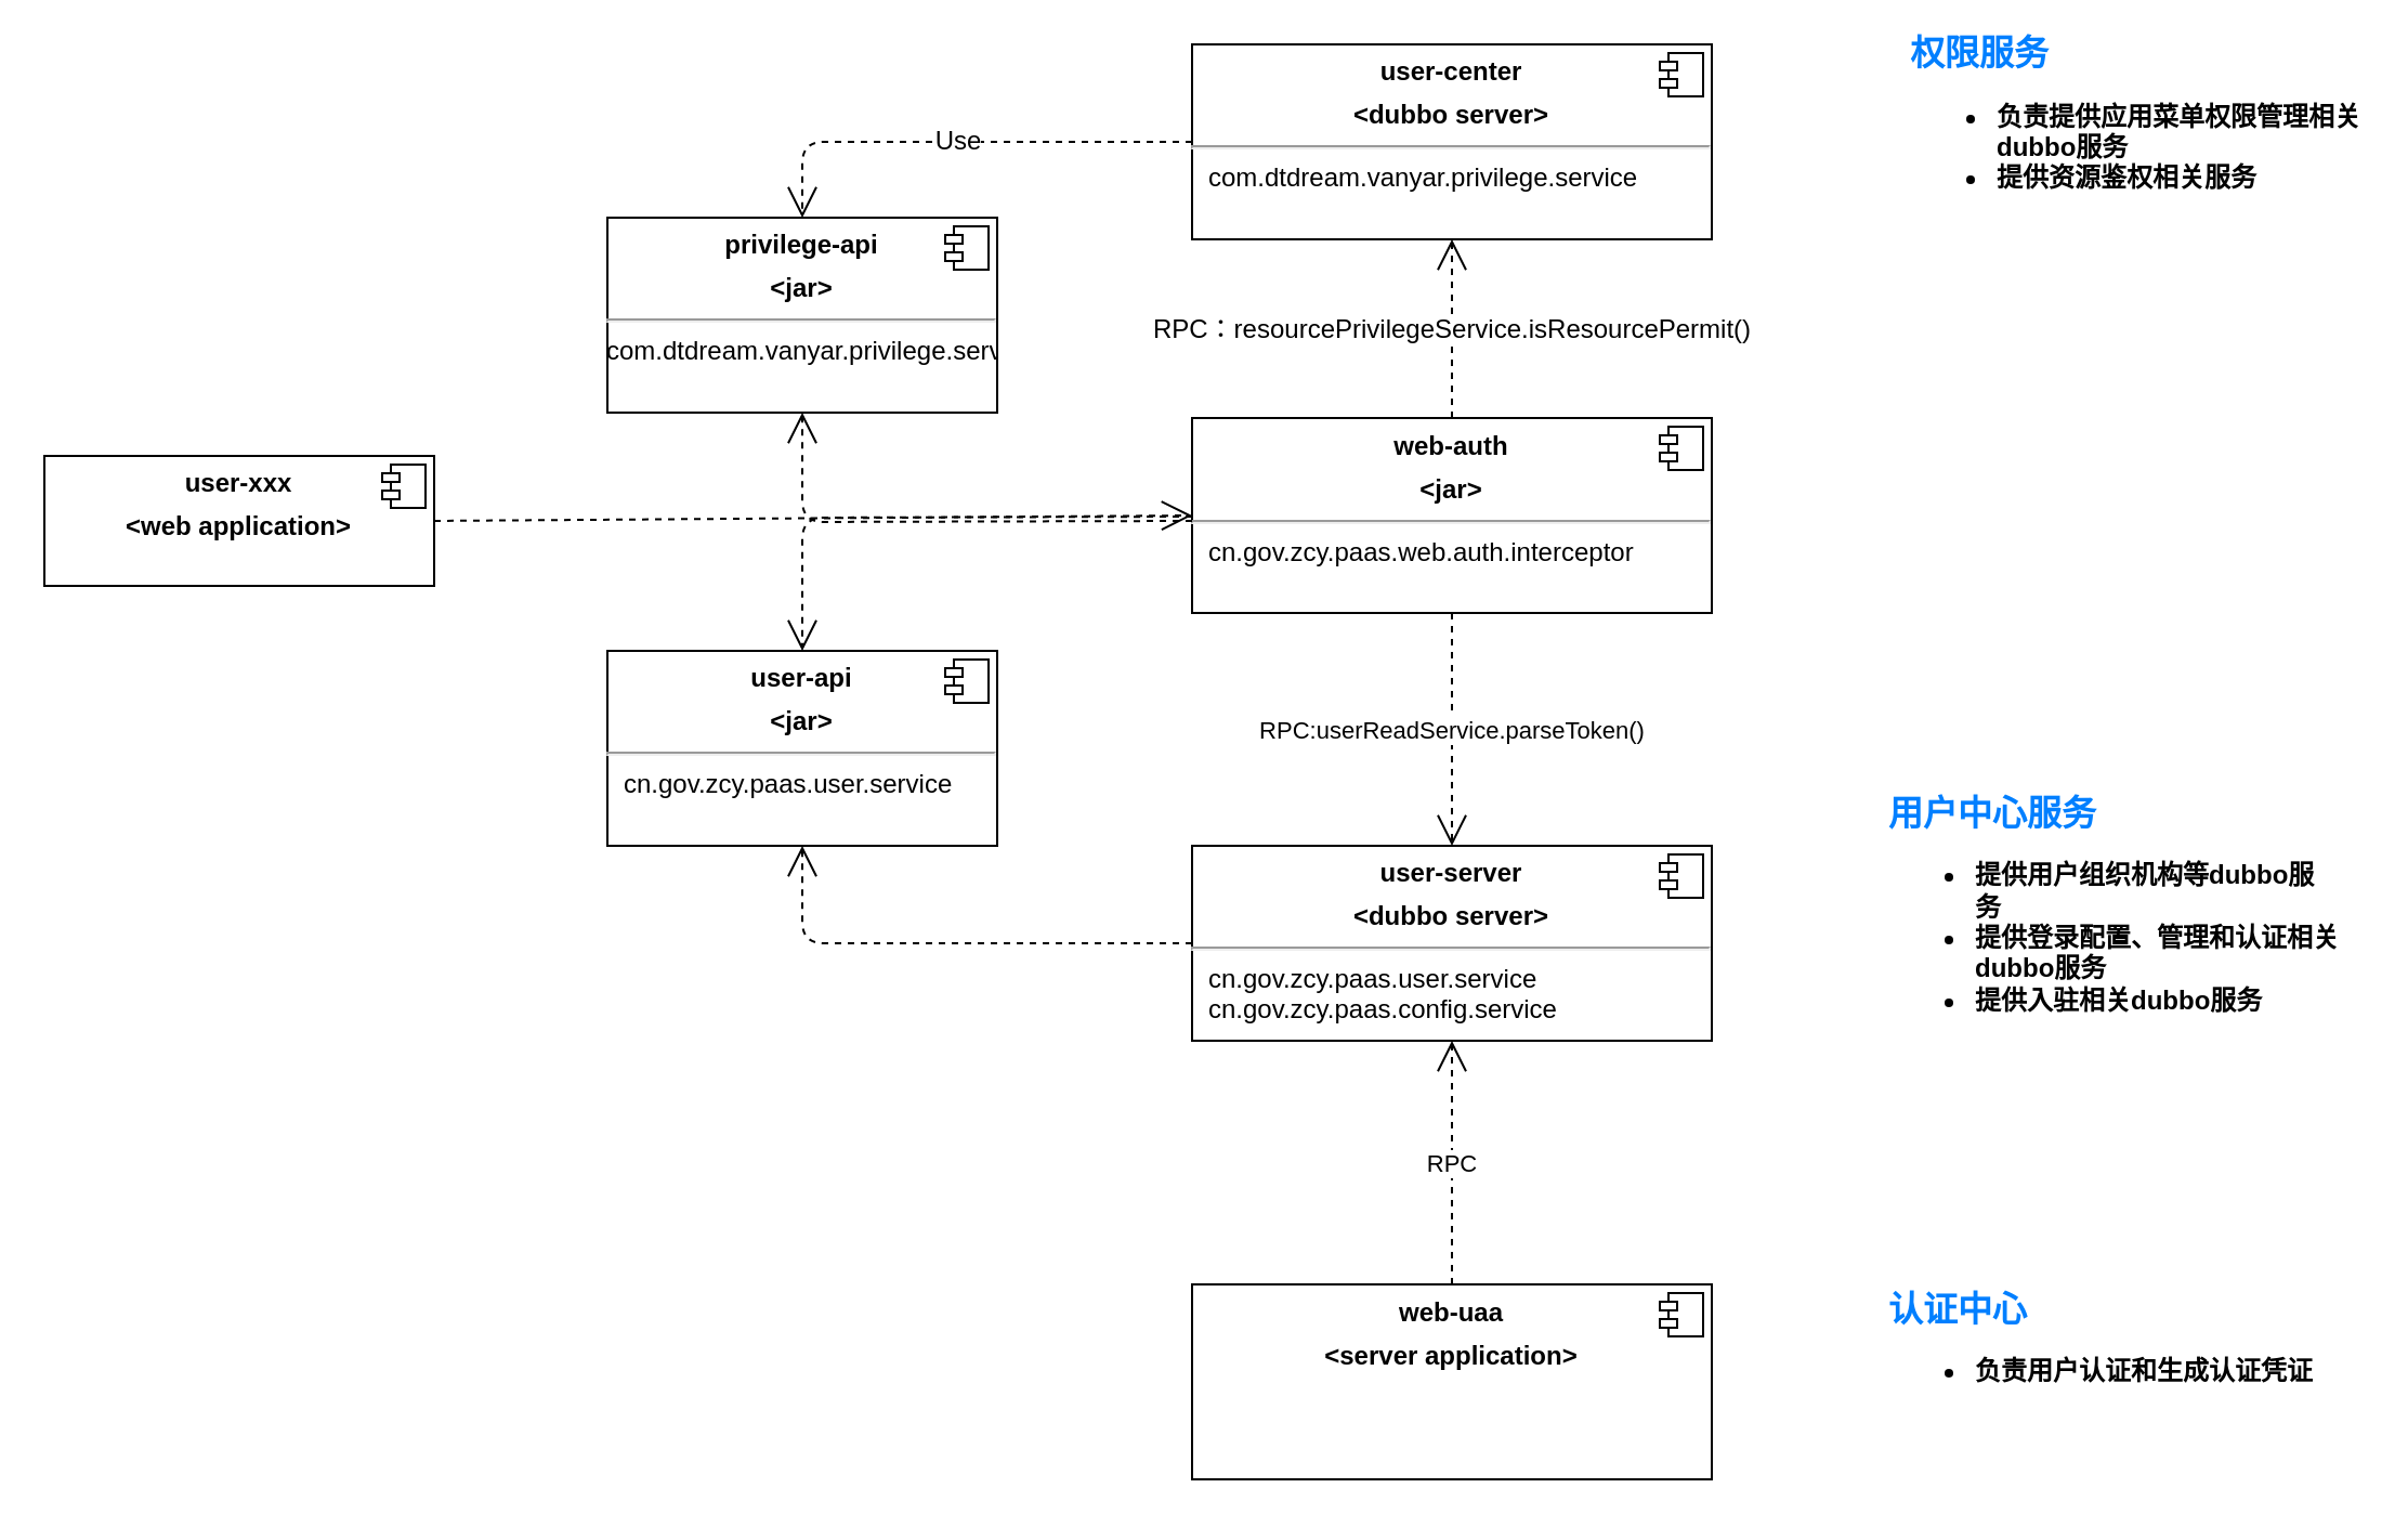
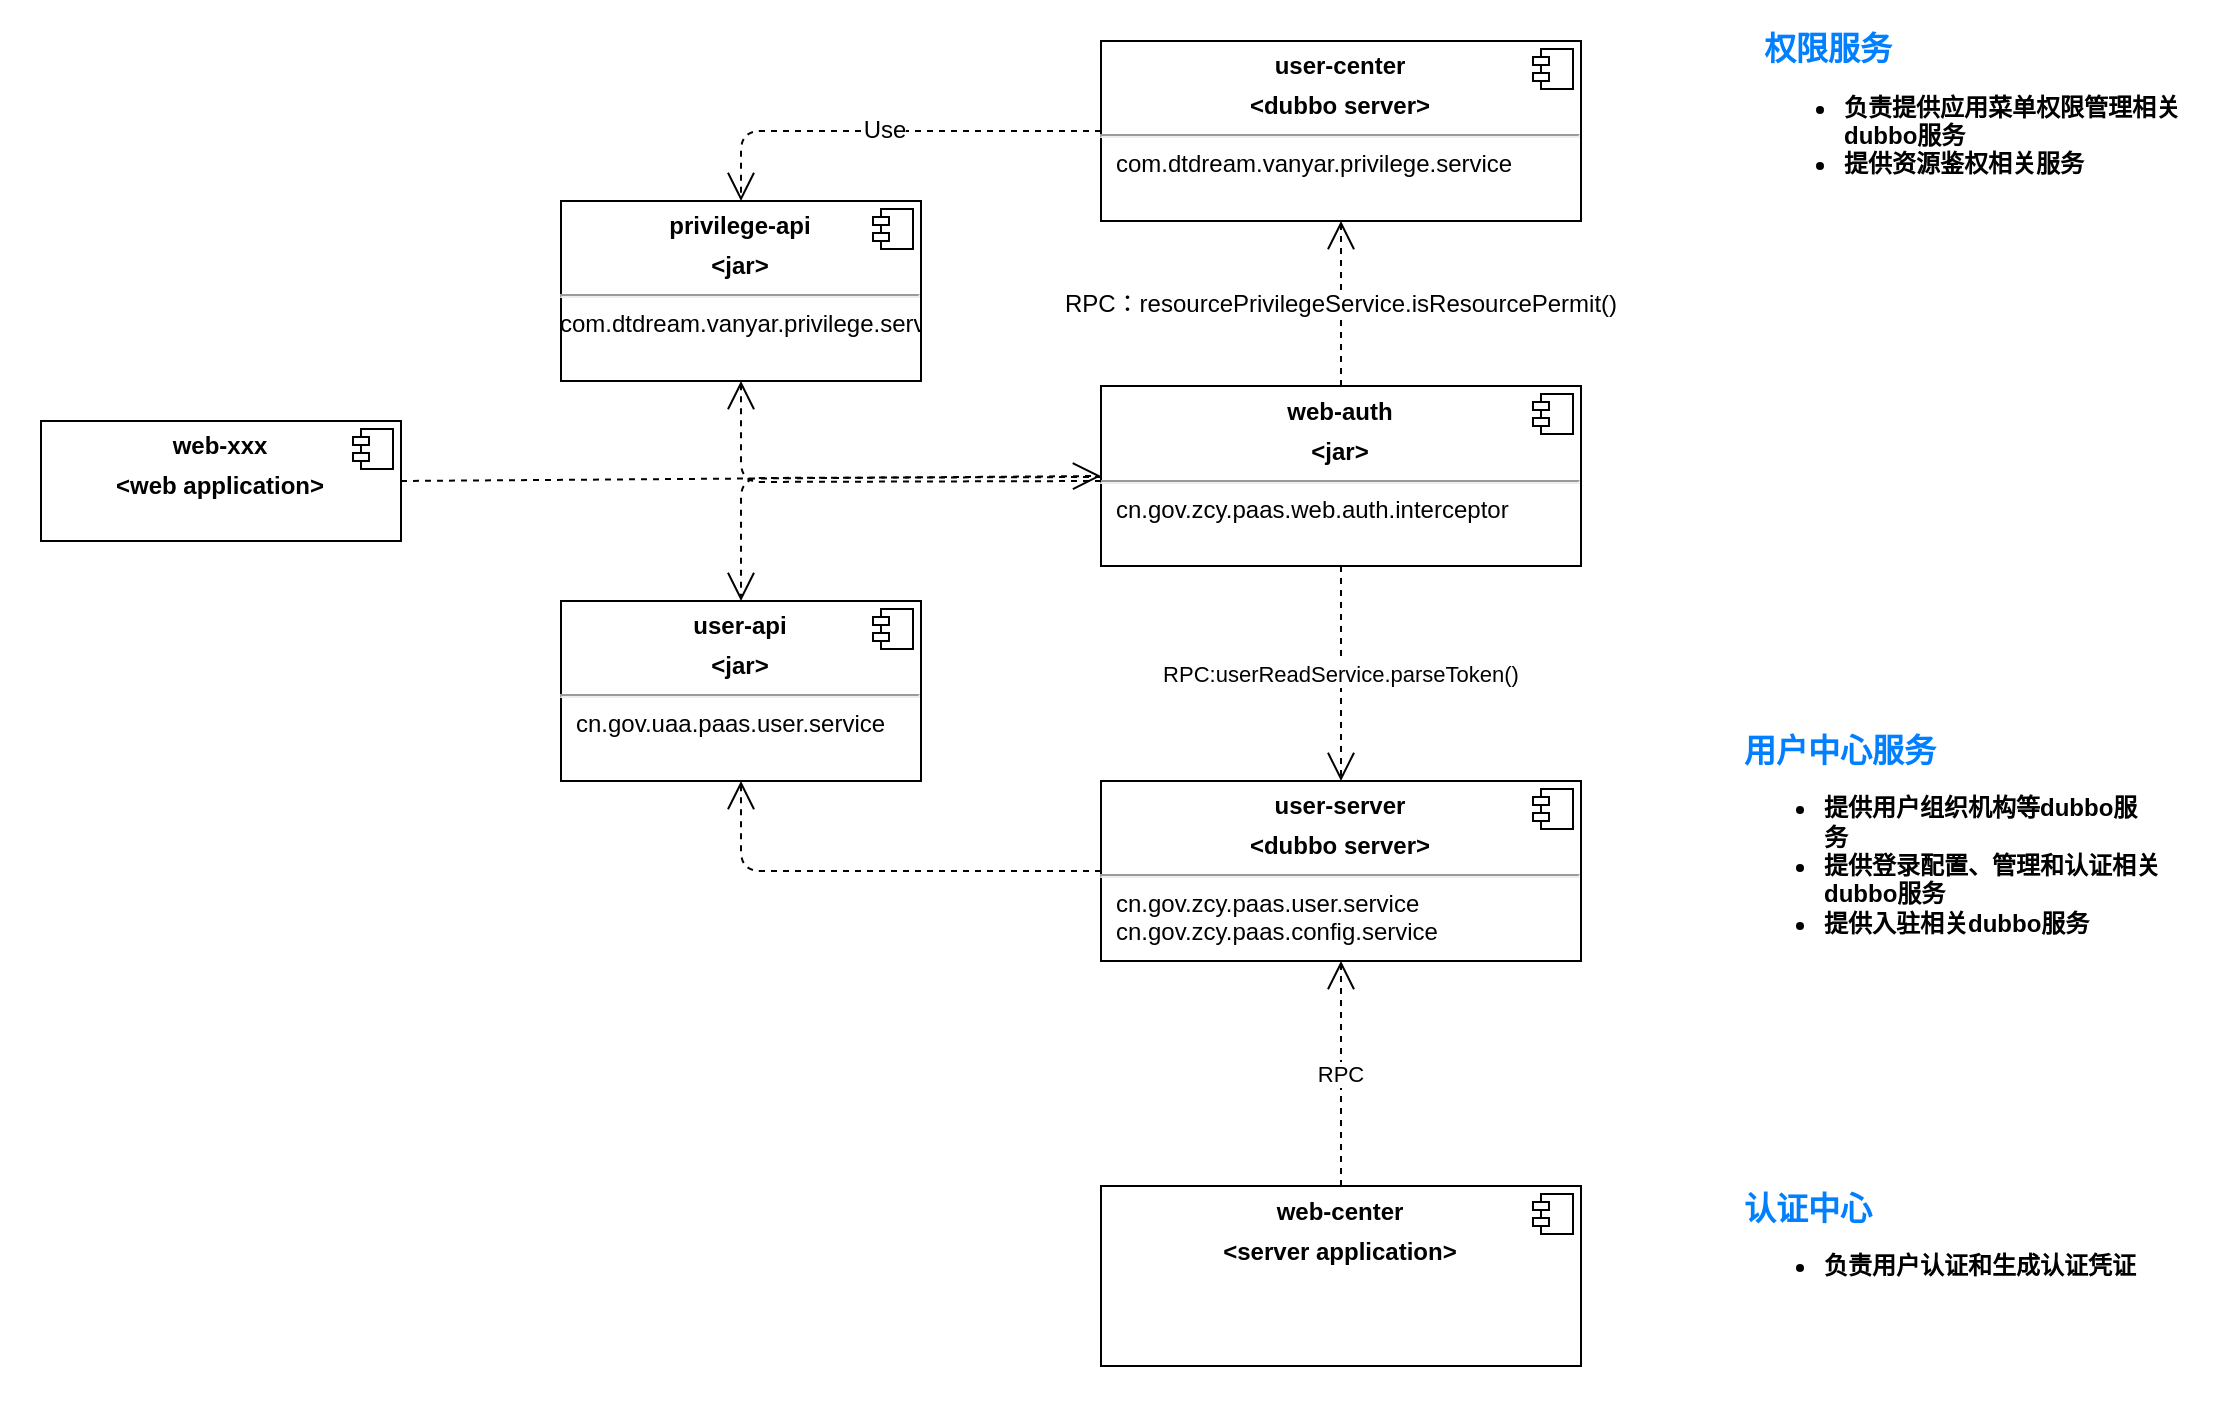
  <mxCell id="0" />
  <mxCell id="1" parent="0" />
  <mxCell id="2" value="&lt;p style=&quot;margin: 0px ; margin-top: 6px ; text-align: center&quot;&gt;&lt;b&gt;user-server&lt;/b&gt;&lt;/p&gt;&lt;p style=&quot;margin: 0px ; margin-top: 6px ; text-align: center&quot;&gt;&lt;b&gt;&amp;lt;dubbo server&amp;gt;&lt;/b&gt;&lt;/p&gt;&lt;hr&gt;&lt;p style=&quot;margin: 0px ; margin-left: 8px&quot;&gt;cn.gov.zcy.paas.user.service&lt;br&gt;&lt;/p&gt;&lt;p style=&quot;margin: 0px ; margin-left: 8px&quot;&gt;cn.gov.zcy.paas.config.service&lt;br&gt;&lt;/p&gt;" style="align=left;overflow=fill;html=1;dropTarget=0;" parent="1" vertex="1"><mxGeometry x="550" y="390" width="240" height="90" as="geometry" /></mxCell>
  <mxCell id="3" value="" style="shape=component;jettyWidth=8;jettyHeight=4;" parent="2" vertex="1"><mxGeometry x="1" width="20" height="20" relative="1" as="geometry"><mxPoint x="-24" y="4" as="offset" /></mxGeometry></mxCell>
  <mxCell id="4" value="&lt;p style=&quot;margin: 0px ; margin-top: 6px ; text-align: center&quot;&gt;&lt;b&gt;web-auth&lt;/b&gt;&lt;/p&gt;&lt;p style=&quot;margin: 0px ; margin-top: 6px ; text-align: center&quot;&gt;&lt;b&gt;&amp;lt;jar&amp;gt;&lt;/b&gt;&lt;/p&gt;&lt;hr&gt;&lt;p style=&quot;margin: 0px ; margin-left: 8px&quot;&gt;cn.gov.zcy.paas.web.auth.interceptor&lt;br&gt;&lt;/p&gt;&lt;p style=&quot;margin: 0px ; margin-left: 8px&quot;&gt;&lt;br&gt;&lt;/p&gt;" style="align=left;overflow=fill;html=1;dropTarget=0;" parent="1" vertex="1"><mxGeometry x="550" y="192.5" width="240" height="90" as="geometry" /></mxCell>
  <mxCell id="5" value="" style="shape=component;jettyWidth=8;jettyHeight=4;" parent="4" vertex="1"><mxGeometry x="1" width="20" height="20" relative="1" as="geometry"><mxPoint x="-24" y="4" as="offset" /></mxGeometry></mxCell>
- <mxCell id="6" value="&lt;p style=&quot;margin: 0px ; margin-top: 6px ; text-align: center&quot;&gt;&lt;b&gt;user-api&lt;/b&gt;&lt;/p&gt;&lt;p style=&quot;margin: 0px ; margin-top: 6px ; text-align: center&quot;&gt;&lt;b&gt;&amp;lt;jar&amp;gt;&lt;/b&gt;&lt;/p&gt;&lt;hr&gt;&lt;p style=&quot;margin: 0px ; margin-left: 8px&quot;&gt;cn.gov.zcy.paas.user.service&lt;br&gt;&lt;/p&gt;" style="align=left;overflow=fill;html=1;dropTarget=0;" parent="1" vertex="1"><mxGeometry x="280" y="300" width="180" height="90" as="geometry" /></mxCell>
+ <mxCell id="6" value="&lt;p style=&quot;margin: 0px ; margin-top: 6px ; text-align: center&quot;&gt;&lt;b&gt;user-api&lt;/b&gt;&lt;/p&gt;&lt;p style=&quot;margin: 0px ; margin-top: 6px ; text-align: center&quot;&gt;&lt;b&gt;&amp;lt;jar&amp;gt;&lt;/b&gt;&lt;/p&gt;&lt;hr&gt;&lt;p style=&quot;margin: 0px ; margin-left: 8px&quot;&gt;cn.gov.uaa.paas.user.service&lt;br&gt;&lt;/p&gt;" style="align=left;overflow=fill;html=1;dropTarget=0;" parent="1" vertex="1"><mxGeometry x="280" y="300" width="180" height="90" as="geometry" /></mxCell>
  <mxCell id="7" value="" style="shape=component;jettyWidth=8;jettyHeight=4;" parent="6" vertex="1"><mxGeometry x="1" width="20" height="20" relative="1" as="geometry"><mxPoint x="-24" y="4" as="offset" /></mxGeometry></mxCell>
- <mxCell id="8" value="&lt;p style=&quot;margin: 0px ; margin-top: 6px ; text-align: center&quot;&gt;&lt;b&gt;user-xxx&lt;/b&gt;&lt;/p&gt;&lt;p style=&quot;margin: 0px ; margin-top: 6px ; text-align: center&quot;&gt;&lt;b&gt;&amp;lt;web application&amp;gt;&lt;/b&gt;&lt;/p&gt;" style="align=left;overflow=fill;html=1;dropTarget=0;" parent="1" vertex="1"><mxGeometry x="20" y="210" width="180" height="60" as="geometry" /></mxCell>
+ <mxCell id="8" value="&lt;p style=&quot;margin: 0px ; margin-top: 6px ; text-align: center&quot;&gt;&lt;b&gt;web-xxx&lt;/b&gt;&lt;/p&gt;&lt;p style=&quot;margin: 0px ; margin-top: 6px ; text-align: center&quot;&gt;&lt;b&gt;&amp;lt;web application&amp;gt;&lt;/b&gt;&lt;/p&gt;" style="align=left;overflow=fill;html=1;dropTarget=0;" parent="1" vertex="1"><mxGeometry x="20" y="210" width="180" height="60" as="geometry" /></mxCell>
  <mxCell id="9" value="" style="shape=component;jettyWidth=8;jettyHeight=4;" parent="8" vertex="1"><mxGeometry x="1" width="20" height="20" relative="1" as="geometry"><mxPoint x="-24" y="4" as="offset" /></mxGeometry></mxCell>
  <mxCell id="10" value="" style="endArrow=open;endSize=12;dashed=1;html=1;entryX=0.5;entryY=1;entryDx=0;entryDy=0;exitX=0;exitY=0.5;exitDx=0;exitDy=0;edgeStyle=orthogonalEdgeStyle;" parent="1" source="2" target="6" edge="1"><mxGeometry width="160" relative="1" as="geometry"><mxPoint x="310" y="540" as="sourcePoint" /><mxPoint x="470" y="540" as="targetPoint" /></mxGeometry></mxCell>
  <mxCell id="11" value="" style="endArrow=open;endSize=12;dashed=1;html=1;entryX=0.5;entryY=0;entryDx=0;entryDy=0;edgeStyle=orthogonalEdgeStyle;" parent="1" target="6" edge="1"><mxGeometry width="160" relative="1" as="geometry"><mxPoint x="550" y="238" as="sourcePoint" /><mxPoint x="320" y="240" as="targetPoint" /></mxGeometry></mxCell>
- <mxCell id="12" value="&lt;p style=&quot;margin: 0px ; margin-top: 6px ; text-align: center&quot;&gt;&lt;b&gt;web-uaa&lt;/b&gt;&lt;/p&gt;&lt;p style=&quot;margin: 0px ; margin-top: 6px ; text-align: center&quot;&gt;&lt;b&gt;&amp;lt;server application&amp;gt;&lt;/b&gt;&lt;/p&gt;&lt;p style=&quot;margin: 0px ; margin-left: 8px&quot;&gt;&lt;br&gt;&lt;/p&gt;" style="align=left;overflow=fill;html=1;dropTarget=0;" vertex="1" parent="1"><mxGeometry x="550" y="592.5" width="240" height="90" as="geometry" /></mxCell>
+ <mxCell id="12" value="&lt;p style=&quot;margin: 0px ; margin-top: 6px ; text-align: center&quot;&gt;&lt;b&gt;web-center&lt;/b&gt;&lt;/p&gt;&lt;p style=&quot;margin: 0px ; margin-top: 6px ; text-align: center&quot;&gt;&lt;b&gt;&amp;lt;server application&amp;gt;&lt;/b&gt;&lt;/p&gt;&lt;p style=&quot;margin: 0px ; margin-left: 8px&quot;&gt;&lt;br&gt;&lt;/p&gt;" style="align=left;overflow=fill;html=1;dropTarget=0;" vertex="1" parent="1"><mxGeometry x="550" y="592.5" width="240" height="90" as="geometry" /></mxCell>
  <mxCell id="13" value="" style="shape=component;jettyWidth=8;jettyHeight=4;" vertex="1" parent="12"><mxGeometry x="1" width="20" height="20" relative="1" as="geometry"><mxPoint x="-24" y="4" as="offset" /></mxGeometry></mxCell>
  <mxCell id="14" value="RPC:userReadService.parseToken()" style="endArrow=open;endSize=12;dashed=1;html=1;exitX=0.5;exitY=1;exitDx=0;exitDy=0;" edge="1" parent="1" source="4" target="2"><mxGeometry width="160" relative="1" as="geometry"><mxPoint x="410" y="470" as="sourcePoint" /><mxPoint x="570" y="470" as="targetPoint" /></mxGeometry></mxCell>
  <mxCell id="15" value="RPC" style="endArrow=open;endSize=12;dashed=1;html=1;exitX=0.5;exitY=0;exitDx=0;exitDy=0;" edge="1" parent="1" source="12" target="2"><mxGeometry width="160" relative="1" as="geometry"><mxPoint x="410" y="470" as="sourcePoint" /><mxPoint x="570" y="470" as="targetPoint" /></mxGeometry></mxCell>
  <mxCell id="16" value="&lt;font color=&quot;#007fff&quot; style=&quot;font-size: 16px&quot;&gt;认证中心&lt;/font&gt;&lt;br&gt;&lt;ul&gt;&lt;li&gt;负责用户认证和生成认证凭证&lt;/li&gt;&lt;/ul&gt;" style="text;html=1;strokeColor=none;fillColor=none;align=left;verticalAlign=middle;whiteSpace=wrap;rounded=0;fontSize=12;fontStyle=1" vertex="1" parent="1"><mxGeometry x="870" y="600" width="210" height="45" as="geometry" /></mxCell>
  <mxCell id="17" value="&lt;font color=&quot;#007fff&quot;&gt;&lt;span style=&quot;font-size: 16px&quot;&gt;用户中心服务&lt;/span&gt;&lt;/font&gt;&lt;br&gt;&lt;ul&gt;&lt;li&gt;提供用户组织机构等dubbo服务&lt;/li&gt;&lt;li&gt;提供登录配置、管理和认证相关dubbo服务&lt;/li&gt;&lt;li&gt;提供入驻相关dubbo服务&lt;/li&gt;&lt;/ul&gt;" style="text;html=1;strokeColor=none;fillColor=none;align=left;verticalAlign=middle;whiteSpace=wrap;rounded=0;fontSize=12;fontStyle=1" vertex="1" parent="1"><mxGeometry x="870" y="390" width="210" height="65" as="geometry" /></mxCell>
  <mxCell id="18" value="&lt;p style=&quot;margin: 0px ; margin-top: 6px ; text-align: center&quot;&gt;&lt;b&gt;user-center&lt;/b&gt;&lt;/p&gt;&lt;p style=&quot;margin: 0px ; margin-top: 6px ; text-align: center&quot;&gt;&lt;b&gt;&amp;lt;dubbo server&amp;gt;&lt;/b&gt;&lt;/p&gt;&lt;hr&gt;&lt;p style=&quot;margin: 0px ; margin-left: 8px&quot;&gt;com.dtdream.vanyar.privilege.service&lt;br&gt;&lt;/p&gt;" style="align=left;overflow=fill;html=1;dropTarget=0;" vertex="1" parent="1"><mxGeometry x="550" y="20" width="240" height="90" as="geometry" /></mxCell>
  <mxCell id="19" value="" style="shape=component;jettyWidth=8;jettyHeight=4;" vertex="1" parent="18"><mxGeometry x="1" width="20" height="20" relative="1" as="geometry"><mxPoint x="-24" y="4" as="offset" /></mxGeometry></mxCell>
  <mxCell id="20" value="RPC：resourcePrivilegeService.isResourcePermit()" style="endArrow=open;endSize=12;dashed=1;html=1;fontSize=12;exitX=0.5;exitY=0;exitDx=0;exitDy=0;entryX=0.5;entryY=1;entryDx=0;entryDy=0;" edge="1" parent="1" source="4" target="18"><mxGeometry width="160" relative="1" as="geometry"><mxPoint x="850" y="300" as="sourcePoint" /><mxPoint x="1010" y="300" as="targetPoint" /></mxGeometry></mxCell>
  <mxCell id="21" value="&lt;font color=&quot;#007fff&quot;&gt;&lt;span style=&quot;font-size: 16px&quot;&gt;权限服务&lt;/span&gt;&lt;/font&gt;&lt;br&gt;&lt;ul&gt;&lt;li&gt;负责提供应用菜单权限管理相关dubbo服务&lt;/li&gt;&lt;li&gt;提供资源鉴权相关服务&lt;/li&gt;&lt;/ul&gt;" style="text;html=1;strokeColor=none;fillColor=none;align=left;verticalAlign=middle;whiteSpace=wrap;rounded=0;fontSize=12;fontStyle=1" vertex="1" parent="1"><mxGeometry x="880" y="25" width="210" height="65" as="geometry" /></mxCell>
  <mxCell id="22" value="" style="endArrow=open;endSize=12;dashed=1;html=1;fontSize=12;exitX=1;exitY=0.5;exitDx=0;exitDy=0;entryX=0;entryY=0.5;entryDx=0;entryDy=0;" edge="1" parent="1" source="8" target="4"><mxGeometry width="160" relative="1" as="geometry"><mxPoint x="340" y="250" as="sourcePoint" /><mxPoint x="530" y="210" as="targetPoint" /></mxGeometry></mxCell>
  <mxCell id="23" value="&lt;p style=&quot;margin: 0px ; margin-top: 6px ; text-align: center&quot;&gt;&lt;b&gt;privilege-api&lt;/b&gt;&lt;/p&gt;&lt;p style=&quot;margin: 0px ; margin-top: 6px ; text-align: center&quot;&gt;&lt;b&gt;&amp;lt;jar&amp;gt;&lt;/b&gt;&lt;/p&gt;&lt;hr&gt;&lt;p style=&quot;margin: 0px ; margin-left: 8px&quot;&gt;&lt;/p&gt;com.dtdream.vanyar.privilege.service" style="align=left;overflow=fill;html=1;dropTarget=0;" vertex="1" parent="1"><mxGeometry x="280" y="100" width="180" height="90" as="geometry" /></mxCell>
  <mxCell id="24" value="" style="shape=component;jettyWidth=8;jettyHeight=4;" vertex="1" parent="23"><mxGeometry x="1" width="20" height="20" relative="1" as="geometry"><mxPoint x="-24" y="4" as="offset" /></mxGeometry></mxCell>
  <mxCell id="25" value="Use" style="endArrow=open;endSize=12;dashed=1;html=1;fontSize=12;exitX=0;exitY=0.5;exitDx=0;exitDy=0;entryX=0.5;entryY=0;entryDx=0;entryDy=0;edgeStyle=orthogonalEdgeStyle;" edge="1" parent="1" source="18" target="23"><mxGeometry width="160" relative="1" as="geometry"><mxPoint x="540" y="280" as="sourcePoint" /><mxPoint x="700" y="280" as="targetPoint" /></mxGeometry></mxCell>
  <mxCell id="26" value="" style="endArrow=open;endSize=12;dashed=1;html=1;fontSize=12;entryX=0.5;entryY=1;entryDx=0;entryDy=0;edgeStyle=orthogonalEdgeStyle;" edge="1" parent="1" target="23"><mxGeometry width="160" relative="1" as="geometry"><mxPoint x="550" y="240" as="sourcePoint" /><mxPoint x="700" y="280" as="targetPoint" /></mxGeometry></mxCell>
